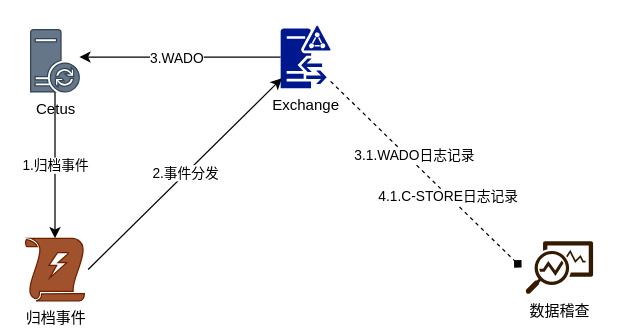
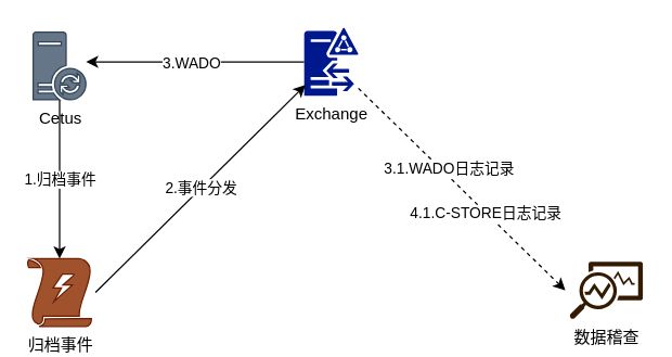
  <mxCell id="0" />
  <mxCell id="1" parent="0" />
  <mxCell id="2" style="edgeStyle=none;rounded=0;orthogonalLoop=1;jettySize=auto;html=1;entryX=0.5;entryY=0;entryDx=0;entryDy=0;entryPerimeter=0;" parent="1" source="4" target="11" edge="1"><mxGeometry relative="1" as="geometry"><mxPoint x="44" y="180" as="targetPoint" /></mxGeometry></mxCell>
  <mxCell id="3" value="1.归档事件" style="edgeLabel;html=1;align=center;verticalAlign=middle;resizable=0;points=[];" parent="2" vertex="1" connectable="0"><mxGeometry x="-0.287" y="3" relative="1" as="geometry"><mxPoint x="-3" y="16" as="offset" /></mxGeometry></mxCell>
  <mxCell id="4" value="Cetus" style="aspect=fixed;pointerEvents=1;shadow=0;dashed=0;html=1;strokeColor=#314354;labelPosition=center;verticalLabelPosition=bottom;verticalAlign=top;align=center;shape=mxgraph.mscae.enterprise.database_synchronization;fillColor=#647687;sketch=0;labelBackgroundColor=none;labelBorderColor=none;" parent="1" vertex="1"><mxGeometry x="24" y="23" width="39" height="50" as="geometry" /></mxCell>
  <mxCell id="5" value="" style="edgeStyle=orthogonalEdgeStyle;rounded=0;orthogonalLoop=1;jettySize=auto;html=1;entryX=1;entryY=0.44;entryDx=0;entryDy=0;entryPerimeter=0;" parent="1" source="9" target="4" edge="1"><mxGeometry relative="1" as="geometry" /></mxCell>
  <mxCell id="6" value="3.WADO" style="edgeLabel;html=1;align=center;verticalAlign=middle;resizable=0;points=[];" parent="5" vertex="1" connectable="0"><mxGeometry x="0.18" relative="1" as="geometry"><mxPoint x="11" as="offset" /></mxGeometry></mxCell>
- <mxCell id="7" value="3.1.WADO日志记录" style="rounded=0;orthogonalLoop=1;jettySize=auto;html=1;entryX=-0.06;entryY=0.5;entryDx=0;entryDy=0;entryPerimeter=0;dashed=1;endArrow=diamond;" parent="1" source="9" target="12" edge="1"><mxGeometry x="-0.169" y="4" relative="1" as="geometry"><mxPoint x="420.982" y="212" as="targetPoint" /><mxPoint as="offset" /></mxGeometry></mxCell>
+ <mxCell id="7" value="3.1.WADO日志记录" style="rounded=0;orthogonalLoop=1;jettySize=auto;html=1;entryX=-0.06;entryY=0.5;entryDx=0;entryDy=0;entryPerimeter=0;dashed=1;" parent="1" source="9" target="12" edge="1"><mxGeometry x="-0.169" y="4" relative="1" as="geometry"><mxPoint x="420.982" y="212" as="targetPoint" /><mxPoint as="offset" /></mxGeometry></mxCell>
  <mxCell id="8" value="4.1.C-STORE日志记录" style="edgeLabel;html=1;align=center;verticalAlign=middle;resizable=0;points=[];" parent="7" vertex="1" connectable="0"><mxGeometry x="0.232" y="-1" relative="1" as="geometry"><mxPoint as="offset" /></mxGeometry></mxCell>
  <mxCell id="9" value="Exchange" style="aspect=fixed;pointerEvents=1;shadow=0;dashed=0;html=1;strokeColor=none;labelPosition=center;verticalLabelPosition=bottom;verticalAlign=top;align=center;fillColor=#00188D;shape=mxgraph.mscae.enterprise.d" parent="1" vertex="1"><mxGeometry x="224" y="20" width="40" height="50" as="geometry" /></mxCell>
  <mxCell id="10" value="2.事件分发" style="rounded=0;orthogonalLoop=1;jettySize=auto;html=1;exitX=1.064;exitY=0.5;exitDx=0;exitDy=0;exitPerimeter=0;entryX=0.025;entryY=0.84;entryDx=0;entryDy=0;entryPerimeter=0;" parent="1" source="11" target="9" edge="1"><mxGeometry relative="1" as="geometry" /></mxCell>
  <mxCell id="11" value="归档事件" style="aspect=fixed;pointerEvents=1;shadow=0;dashed=0;html=1;strokeColor=#6D1F00;labelPosition=center;verticalLabelPosition=bottom;verticalAlign=top;align=center;shape=mxgraph.mscae.enterprise.triggers;fillColor=#a0522d;" parent="1" vertex="1"><mxGeometry x="20" y="190" width="47" height="50" as="geometry" /></mxCell>
  <mxCell id="12" value="数据稽查" style="aspect=fixed;pointerEvents=1;shadow=0;dashed=0;html=1;strokeColor=none;labelPosition=center;verticalLabelPosition=bottom;verticalAlign=top;align=center;shape=mxgraph.mscae.enterprise.monitor_running_apps;fontColor=#000000;fillColor=#331A00;sketch=0;" parent="1" vertex="1"><mxGeometry x="420" y="192.38" width="54" height="42.12" as="geometry" /></mxCell>
